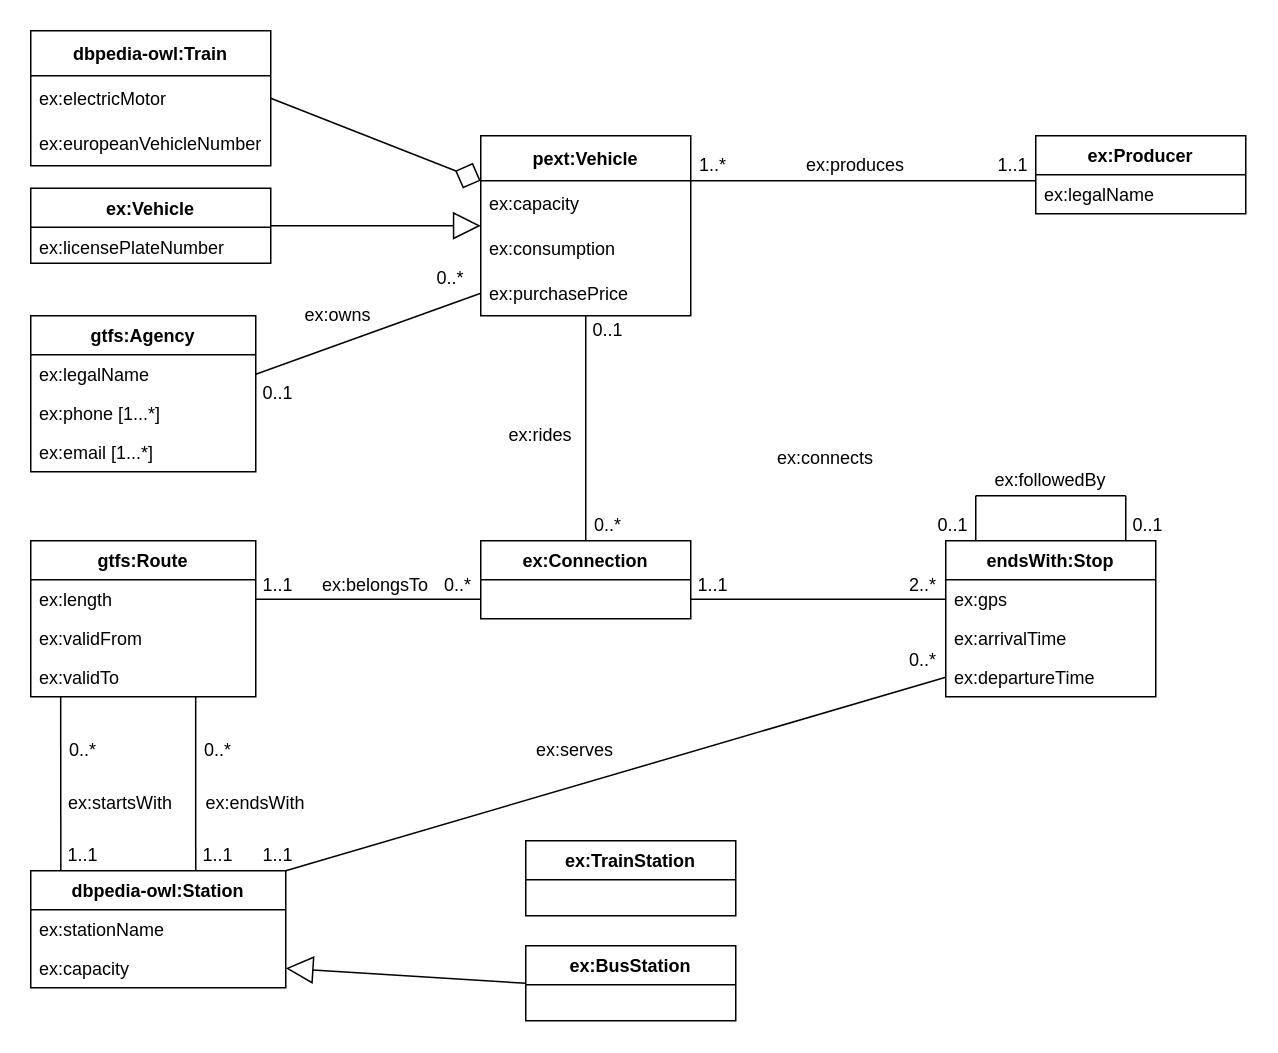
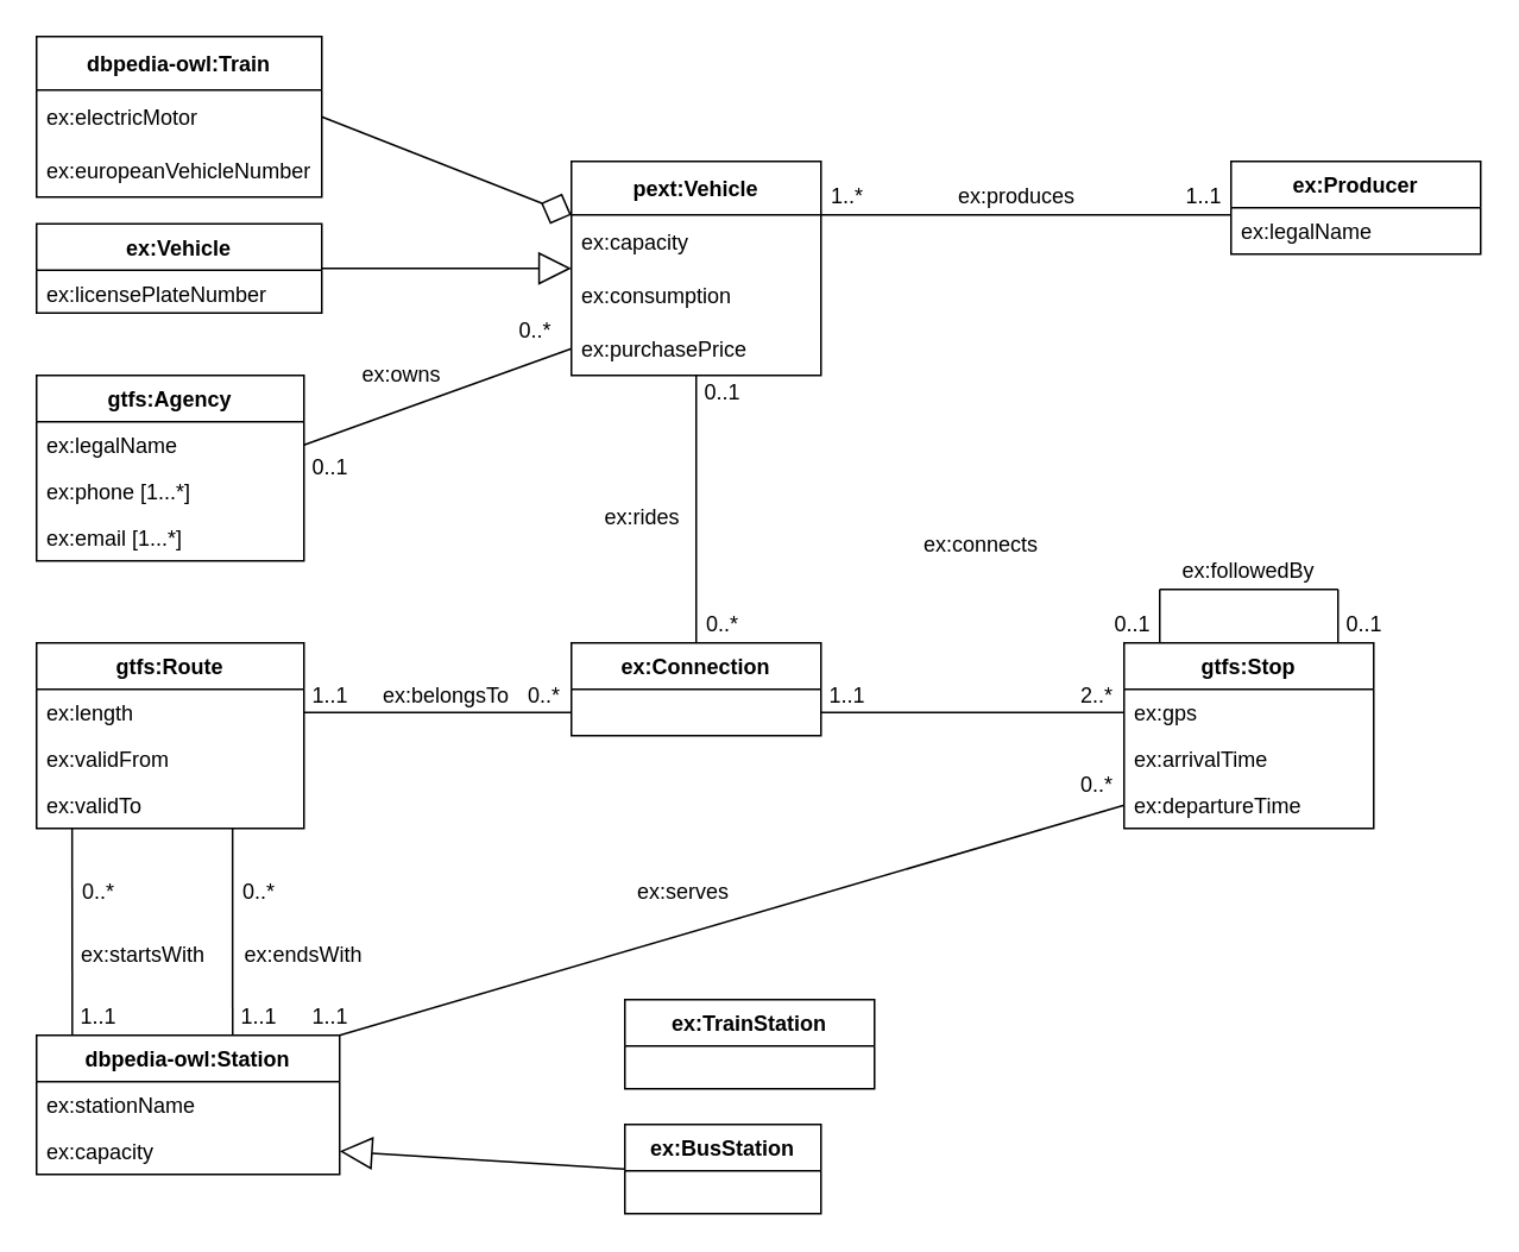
  <mxCell id="0" />
  <mxCell id="1" parent="0" />
  <mxCell id="2" value="pext:Vehicle" style="swimlane;fontStyle=1;childLayout=stackLayout;horizontal=1;startSize=30;horizontalStack=0;resizeParent=1;resizeParentMax=0;resizeLast=0;collapsible=1;marginBottom=0;" parent="1" vertex="1"><mxGeometry x="320" y="90" width="140" height="120" as="geometry" /></mxCell>
  <mxCell id="3" value="ex:capacity" style="text;strokeColor=none;fillColor=none;align=left;verticalAlign=middle;spacingLeft=4;spacingRight=4;overflow=hidden;points=[[0,0.5],[1,0.5]];portConstraint=eastwest;rotatable=0;" parent="2" vertex="1"><mxGeometry y="30" width="140" height="30" as="geometry" /></mxCell>
  <mxCell id="4" value="ex:consumption" style="text;strokeColor=none;fillColor=none;align=left;verticalAlign=middle;spacingLeft=4;spacingRight=4;overflow=hidden;points=[[0,0.5],[1,0.5]];portConstraint=eastwest;rotatable=0;" parent="2" vertex="1"><mxGeometry y="60" width="140" height="30" as="geometry" /></mxCell>
  <mxCell id="5" value="ex:purchasePrice" style="text;strokeColor=none;fillColor=none;align=left;verticalAlign=middle;spacingLeft=4;spacingRight=4;overflow=hidden;points=[[0,0.5],[1,0.5]];portConstraint=eastwest;rotatable=0;" parent="2" vertex="1"><mxGeometry y="90" width="140" height="30" as="geometry" /></mxCell>
  <mxCell id="6" value="dbpedia-owl:Train" style="swimlane;fontStyle=1;childLayout=stackLayout;horizontal=1;startSize=30;horizontalStack=0;resizeParent=1;resizeParentMax=0;resizeLast=0;collapsible=1;marginBottom=0;" parent="1" vertex="1"><mxGeometry x="20" y="20" width="160" height="90" as="geometry" /></mxCell>
  <mxCell id="7" value="ex:electricMotor" style="text;strokeColor=none;fillColor=none;align=left;verticalAlign=middle;spacingLeft=4;spacingRight=4;overflow=hidden;points=[[0,0.5],[1,0.5]];portConstraint=eastwest;rotatable=0;" parent="6" vertex="1"><mxGeometry y="30" width="160" height="30" as="geometry" /></mxCell>
  <mxCell id="8" value="ex:europeanVehicleNumber" style="text;strokeColor=none;fillColor=none;align=left;verticalAlign=middle;spacingLeft=4;spacingRight=4;overflow=hidden;points=[[0,0.5],[1,0.5]];portConstraint=eastwest;rotatable=0;" parent="6" vertex="1"><mxGeometry y="60" width="160" height="30" as="geometry" /></mxCell>
  <mxCell id="9" value="" style="endArrow=diamond;endSize=16;endFill=0;html=1;rounded=0;entryX=0;entryY=0.25;entryDx=0;entryDy=0;exitX=1;exitY=0.5;exitDx=0;exitDy=0;" parent="1" source="7" target="2" edge="1"><mxGeometry width="160" relative="1" as="geometry"><mxPoint x="210" y="260" as="sourcePoint" /><mxPoint x="580" y="360" as="targetPoint" /><Array as="points" /></mxGeometry></mxCell>
  <mxCell id="10" value="ex:Vehicle" style="swimlane;fontStyle=1;childLayout=stackLayout;horizontal=1;startSize=26;fillColor=none;horizontalStack=0;resizeParent=1;resizeParentMax=0;resizeLast=0;collapsible=1;marginBottom=0;" parent="1" vertex="1"><mxGeometry x="20" y="125" width="160" height="50" as="geometry" /></mxCell>
  <mxCell id="11" value="ex:licensePlateNumber" style="text;strokeColor=none;fillColor=none;align=left;verticalAlign=top;spacingLeft=4;spacingRight=4;overflow=hidden;rotatable=0;points=[[0,0.5],[1,0.5]];portConstraint=eastwest;" parent="10" vertex="1"><mxGeometry y="26" width="160" height="24" as="geometry" /></mxCell>
  <mxCell id="12" value="" style="endArrow=block;endSize=16;endFill=0;html=1;rounded=0;exitX=1;exitY=0.5;exitDx=0;exitDy=0;entryX=0;entryY=0;entryDx=0;entryDy=0;entryPerimeter=0;" parent="1" source="10" target="4" edge="1"><mxGeometry width="160" relative="1" as="geometry"><mxPoint x="240" y="390" as="sourcePoint" /><mxPoint x="440" y="320" as="targetPoint" /><Array as="points" /></mxGeometry></mxCell>
  <mxCell id="13" value="ex:Producer" style="swimlane;fontStyle=1;childLayout=stackLayout;horizontal=1;startSize=26;fillColor=none;horizontalStack=0;resizeParent=1;resizeParentMax=0;resizeLast=0;collapsible=1;marginBottom=0;" parent="1" vertex="1"><mxGeometry x="690" y="90" width="140" height="52" as="geometry" /></mxCell>
  <mxCell id="14" value="ex:legalName" style="text;strokeColor=none;fillColor=none;align=left;verticalAlign=top;spacingLeft=4;spacingRight=4;overflow=hidden;rotatable=0;points=[[0,0.5],[1,0.5]];portConstraint=eastwest;" parent="13" vertex="1"><mxGeometry y="26" width="140" height="26" as="geometry" /></mxCell>
  <mxCell id="15" value="" style="endArrow=none;html=1;edgeStyle=orthogonalEdgeStyle;rounded=0;" parent="1" edge="1"><mxGeometry relative="1" as="geometry"><mxPoint x="460" y="120" as="sourcePoint" /><mxPoint x="690" y="120" as="targetPoint" /><Array as="points"><mxPoint x="650" y="120" /></Array></mxGeometry></mxCell>
  <mxCell id="16" value="gtfs:Agency" style="swimlane;fontStyle=1;childLayout=stackLayout;horizontal=1;startSize=26;fillColor=none;horizontalStack=0;resizeParent=1;resizeParentMax=0;resizeLast=0;collapsible=1;marginBottom=0;" parent="1" vertex="1"><mxGeometry x="20" y="210" width="150" height="104" as="geometry" /></mxCell>
  <mxCell id="17" value="ex:legalName" style="text;strokeColor=none;fillColor=none;align=left;verticalAlign=top;spacingLeft=4;spacingRight=4;overflow=hidden;rotatable=0;points=[[0,0.5],[1,0.5]];portConstraint=eastwest;" parent="16" vertex="1"><mxGeometry y="26" width="150" height="26" as="geometry" /></mxCell>
  <mxCell id="18" value="ex:phone [1...*]" style="text;strokeColor=none;fillColor=none;align=left;verticalAlign=top;spacingLeft=4;spacingRight=4;overflow=hidden;rotatable=0;points=[[0,0.5],[1,0.5]];portConstraint=eastwest;" parent="16" vertex="1"><mxGeometry y="52" width="150" height="26" as="geometry" /></mxCell>
  <mxCell id="19" value="ex:email [1...*]" style="text;strokeColor=none;fillColor=none;align=left;verticalAlign=top;spacingLeft=4;spacingRight=4;overflow=hidden;rotatable=0;points=[[0,0.5],[1,0.5]];portConstraint=eastwest;" parent="16" vertex="1"><mxGeometry y="78" width="150" height="26" as="geometry" /></mxCell>
  <mxCell id="20" value="" style="endArrow=none;html=1;rounded=0;exitX=1;exitY=0.5;exitDx=0;exitDy=0;entryX=0;entryY=0.5;entryDx=0;entryDy=0;" parent="1" source="17" target="5" edge="1"><mxGeometry relative="1" as="geometry"><mxPoint x="384" y="180" as="sourcePoint" /><mxPoint x="370" y="110" as="targetPoint" /></mxGeometry></mxCell>
  <mxCell id="21" value="ex:Connection" style="swimlane;fontStyle=1;childLayout=stackLayout;horizontal=1;startSize=26;fillColor=none;horizontalStack=0;resizeParent=1;resizeParentMax=0;resizeLast=0;collapsible=1;marginBottom=0;" parent="1" vertex="1"><mxGeometry x="320" y="360" width="140" height="52" as="geometry" /></mxCell>
  <mxCell id="22" value="" style="endArrow=none;html=1;rounded=0;entryX=0.5;entryY=0;entryDx=0;entryDy=0;exitX=0.5;exitY=1;exitDx=0;exitDy=0;exitPerimeter=0;" parent="1" source="5" target="21" edge="1"><mxGeometry relative="1" as="geometry"><mxPoint x="390" y="220" as="sourcePoint" /><mxPoint x="540" y="150" as="targetPoint" /></mxGeometry></mxCell>
  <mxCell id="23" value="gtfs:Route" style="swimlane;fontStyle=1;childLayout=stackLayout;horizontal=1;startSize=26;fillColor=none;horizontalStack=0;resizeParent=1;resizeParentMax=0;resizeLast=0;collapsible=1;marginBottom=0;" parent="1" vertex="1"><mxGeometry x="20" y="360" width="150" height="104" as="geometry" /></mxCell>
  <mxCell id="24" value="ex:length" style="text;strokeColor=none;fillColor=none;align=left;verticalAlign=top;spacingLeft=4;spacingRight=4;overflow=hidden;rotatable=0;points=[[0,0.5],[1,0.5]];portConstraint=eastwest;" parent="23" vertex="1"><mxGeometry y="26" width="150" height="26" as="geometry" /></mxCell>
  <mxCell id="25" value="ex:validFrom" style="text;strokeColor=none;fillColor=none;align=left;verticalAlign=top;spacingLeft=4;spacingRight=4;overflow=hidden;rotatable=0;points=[[0,0.5],[1,0.5]];portConstraint=eastwest;" parent="23" vertex="1"><mxGeometry y="52" width="150" height="26" as="geometry" /></mxCell>
  <mxCell id="26" value="ex:validTo" style="text;strokeColor=none;fillColor=none;align=left;verticalAlign=top;spacingLeft=4;spacingRight=4;overflow=hidden;rotatable=0;points=[[0,0.5],[1,0.5]];portConstraint=eastwest;" parent="23" vertex="1"><mxGeometry y="78" width="150" height="26" as="geometry" /></mxCell>
  <mxCell id="27" value="" style="endArrow=none;html=1;rounded=0;entryX=1;entryY=0.5;entryDx=0;entryDy=0;exitX=0;exitY=0.5;exitDx=0;exitDy=0;" parent="1" edge="1"><mxGeometry relative="1" as="geometry"><mxPoint x="320" y="399" as="sourcePoint" /><mxPoint x="170" y="399" as="targetPoint" /></mxGeometry></mxCell>
- <mxCell id="28" value="endsWith:Stop" style="swimlane;fontStyle=1;childLayout=stackLayout;horizontal=1;startSize=26;fillColor=none;horizontalStack=0;resizeParent=1;resizeParentMax=0;resizeLast=0;collapsible=1;marginBottom=0;" parent="1" vertex="1"><mxGeometry x="630" y="360" width="140" height="104" as="geometry" /></mxCell>
+ <mxCell id="28" value="gtfs:Stop" style="swimlane;fontStyle=1;childLayout=stackLayout;horizontal=1;startSize=26;fillColor=none;horizontalStack=0;resizeParent=1;resizeParentMax=0;resizeLast=0;collapsible=1;marginBottom=0;" parent="1" vertex="1"><mxGeometry x="630" y="360" width="140" height="104" as="geometry" /></mxCell>
  <mxCell id="29" value="ex:gps" style="text;strokeColor=none;fillColor=none;align=left;verticalAlign=top;spacingLeft=4;spacingRight=4;overflow=hidden;rotatable=0;points=[[0,0.5],[1,0.5]];portConstraint=eastwest;" parent="28" vertex="1"><mxGeometry y="26" width="140" height="26" as="geometry" /></mxCell>
  <mxCell id="30" value="ex:arrivalTime" style="text;strokeColor=none;fillColor=none;align=left;verticalAlign=top;spacingLeft=4;spacingRight=4;overflow=hidden;rotatable=0;points=[[0,0.5],[1,0.5]];portConstraint=eastwest;" parent="28" vertex="1"><mxGeometry y="52" width="140" height="26" as="geometry" /></mxCell>
  <mxCell id="31" value="ex:departureTime" style="text;strokeColor=none;fillColor=none;align=left;verticalAlign=top;spacingLeft=4;spacingRight=4;overflow=hidden;rotatable=0;points=[[0,0.5],[1,0.5]];portConstraint=eastwest;" parent="28" vertex="1"><mxGeometry y="78" width="140" height="26" as="geometry" /></mxCell>
  <mxCell id="32" value="dbpedia-owl:Station" style="swimlane;fontStyle=1;childLayout=stackLayout;horizontal=1;startSize=26;fillColor=none;horizontalStack=0;resizeParent=1;resizeParentMax=0;resizeLast=0;collapsible=1;marginBottom=0;" parent="1" vertex="1"><mxGeometry x="20" y="580" width="170" height="78" as="geometry"><mxRectangle x="310" y="440" width="70" height="26" as="alternateBounds" /></mxGeometry></mxCell>
  <mxCell id="33" value="ex:stationName" style="text;strokeColor=none;fillColor=none;align=left;verticalAlign=top;spacingLeft=4;spacingRight=4;overflow=hidden;rotatable=0;points=[[0,0.5],[1,0.5]];portConstraint=eastwest;" parent="32" vertex="1"><mxGeometry y="26" width="170" height="26" as="geometry" /></mxCell>
  <mxCell id="34" value="ex:capacity" style="text;strokeColor=none;fillColor=none;align=left;verticalAlign=top;spacingLeft=4;spacingRight=4;overflow=hidden;rotatable=0;points=[[0,0.5],[1,0.5]];portConstraint=eastwest;" parent="32" vertex="1"><mxGeometry y="52" width="170" height="26" as="geometry" /></mxCell>
  <mxCell id="35" value="ex:TrainStation" style="swimlane;fontStyle=1;childLayout=stackLayout;horizontal=1;startSize=26;fillColor=none;horizontalStack=0;resizeParent=1;resizeParentMax=0;resizeLast=0;collapsible=1;marginBottom=0;" parent="1" vertex="1"><mxGeometry x="350" y="560" width="140" height="50" as="geometry" /></mxCell>
- <mxCell id="36" value="ex:BusStation" style="swimlane;fontStyle=1;childLayout=stackLayout;horizontal=1;startSize=26;fillColor=none;horizontalStack=0;resizeParent=1;resizeParentMax=0;resizeLast=0;collapsible=1;marginBottom=0;" parent="1" vertex="1"><mxGeometry x="350" y="630" width="140" height="50" as="geometry" /></mxCell>
+ <mxCell id="36" value="ex:BusStation" style="swimlane;fontStyle=1;childLayout=stackLayout;horizontal=1;startSize=26;fillColor=none;horizontalStack=0;resizeParent=1;resizeParentMax=0;resizeLast=0;collapsible=1;marginBottom=0;" parent="1" vertex="1"><mxGeometry x="350" y="630" width="110" height="50" as="geometry" /></mxCell>
  <mxCell id="37" value="" style="endArrow=block;endSize=16;endFill=0;html=1;rounded=0;exitX=0;exitY=0.5;exitDx=0;exitDy=0;entryX=1;entryY=0.5;entryDx=0;entryDy=0;" parent="1" source="36" target="34" edge="1"><mxGeometry width="160" relative="1" as="geometry"><mxPoint x="580" y="650" as="sourcePoint" /><mxPoint x="210" y="740" as="targetPoint" /></mxGeometry></mxCell>
  <mxCell id="38" value="0..1" style="text;html=1;strokeColor=none;fillColor=none;align=center;verticalAlign=middle;whiteSpace=wrap;rounded=0;" parent="1" vertex="1"><mxGeometry x="170" y="252" width="30" height="20" as="geometry" /></mxCell>
  <mxCell id="39" value="ex:owns" style="text;html=1;strokeColor=none;fillColor=none;align=center;verticalAlign=middle;whiteSpace=wrap;rounded=0;" parent="1" vertex="1"><mxGeometry x="200" y="200" width="50" height="20" as="geometry" /></mxCell>
  <mxCell id="40" value="0..*" style="text;html=1;strokeColor=none;fillColor=none;align=center;verticalAlign=middle;whiteSpace=wrap;rounded=0;" parent="1" vertex="1"><mxGeometry x="280" y="175" width="40" height="20" as="geometry" /></mxCell>
  <mxCell id="41" value="ex:produces" style="text;html=1;strokeColor=none;fillColor=none;align=center;verticalAlign=middle;whiteSpace=wrap;rounded=0;" parent="1" vertex="1"><mxGeometry x="530" y="100" width="80" height="20" as="geometry" /></mxCell>
  <mxCell id="42" value="1..*" style="text;html=1;strokeColor=none;fillColor=none;align=center;verticalAlign=middle;whiteSpace=wrap;rounded=0;" parent="1" vertex="1"><mxGeometry x="460" y="100" width="30" height="20" as="geometry" /></mxCell>
  <mxCell id="43" value="1..1" style="text;html=1;strokeColor=none;fillColor=none;align=center;verticalAlign=middle;whiteSpace=wrap;rounded=0;" parent="1" vertex="1"><mxGeometry x="660" y="100" width="30" height="20" as="geometry" /></mxCell>
  <mxCell id="44" value="ex:rides" style="text;html=1;strokeColor=none;fillColor=none;align=center;verticalAlign=middle;whiteSpace=wrap;rounded=0;" parent="1" vertex="1"><mxGeometry x="330" y="270" width="60" height="40" as="geometry" /></mxCell>
  <mxCell id="45" value="0..1" style="text;html=1;strokeColor=none;fillColor=none;align=center;verticalAlign=middle;whiteSpace=wrap;rounded=0;" parent="1" vertex="1"><mxGeometry x="390" y="210" width="30" height="20" as="geometry" /></mxCell>
  <mxCell id="46" value="0..*" style="text;html=1;strokeColor=none;fillColor=none;align=center;verticalAlign=middle;whiteSpace=wrap;rounded=0;" parent="1" vertex="1"><mxGeometry x="390" y="340" width="30" height="20" as="geometry" /></mxCell>
  <mxCell id="47" value="1..1" style="text;html=1;strokeColor=none;fillColor=none;align=center;verticalAlign=middle;whiteSpace=wrap;rounded=0;" parent="1" vertex="1"><mxGeometry x="170" y="380" width="30" height="20" as="geometry" /></mxCell>
  <mxCell id="48" value="ex:belongsTo" style="text;html=1;strokeColor=none;fillColor=none;align=center;verticalAlign=middle;whiteSpace=wrap;rounded=0;" parent="1" vertex="1"><mxGeometry x="210" y="380" width="80" height="20" as="geometry" /></mxCell>
  <mxCell id="49" value="0..*" style="text;html=1;strokeColor=none;fillColor=none;align=center;verticalAlign=middle;whiteSpace=wrap;rounded=0;" parent="1" vertex="1"><mxGeometry x="290" y="380" width="30" height="20" as="geometry" /></mxCell>
  <mxCell id="50" value="1..1" style="text;html=1;strokeColor=none;fillColor=none;align=center;verticalAlign=middle;whiteSpace=wrap;rounded=0;" parent="1" vertex="1"><mxGeometry x="170" y="560" width="30" height="20" as="geometry" /></mxCell>
  <mxCell id="51" value="" style="endArrow=none;html=1;rounded=0;exitX=1;exitY=0.5;exitDx=0;exitDy=0;entryX=0;entryY=0.5;entryDx=0;entryDy=0;" parent="1" target="29" edge="1"><mxGeometry width="50" height="50" relative="1" as="geometry"><mxPoint x="460" y="399" as="sourcePoint" /><mxPoint x="540" y="493" as="targetPoint" /></mxGeometry></mxCell>
  <mxCell id="52" value="1..1" style="text;html=1;strokeColor=none;fillColor=none;align=center;verticalAlign=middle;whiteSpace=wrap;rounded=0;" parent="1" vertex="1"><mxGeometry x="460" y="380" width="30" height="20" as="geometry" /></mxCell>
  <mxCell id="53" value="2..*" style="text;html=1;strokeColor=none;fillColor=none;align=center;verticalAlign=middle;whiteSpace=wrap;rounded=0;" parent="1" vertex="1"><mxGeometry x="600" y="380" width="30" height="20" as="geometry" /></mxCell>
  <mxCell id="54" value="" style="endArrow=none;html=1;rounded=0;entryX=0;entryY=0.5;entryDx=0;entryDy=0;exitX=1;exitY=0;exitDx=0;exitDy=0;" parent="1" source="32" target="31" edge="1"><mxGeometry width="50" height="50" relative="1" as="geometry"><mxPoint x="520" y="520" as="sourcePoint" /><mxPoint x="560" y="430" as="targetPoint" /></mxGeometry></mxCell>
  <mxCell id="55" value="0..*" style="text;html=1;strokeColor=none;fillColor=none;align=center;verticalAlign=middle;whiteSpace=wrap;rounded=0;" parent="1" vertex="1"><mxGeometry x="600" y="430" width="30" height="20" as="geometry" /></mxCell>
  <mxCell id="56" value="" style="endArrow=none;html=1;rounded=0;exitX=0.118;exitY=0;exitDx=0;exitDy=0;exitPerimeter=0;entryX=0.133;entryY=1;entryDx=0;entryDy=0;entryPerimeter=0;" parent="1" source="32" target="26" edge="1"><mxGeometry width="50" height="50" relative="1" as="geometry"><mxPoint x="420" y="530" as="sourcePoint" /><mxPoint x="60" y="510" as="targetPoint" /></mxGeometry></mxCell>
  <mxCell id="57" value="ex:startsWith" style="text;html=1;strokeColor=none;fillColor=none;align=center;verticalAlign=middle;whiteSpace=wrap;rounded=0;" parent="1" vertex="1"><mxGeometry x="40" y="520" width="80" height="30" as="geometry" /></mxCell>
  <mxCell id="58" value="ex:endsWith" style="text;html=1;strokeColor=none;fillColor=none;align=center;verticalAlign=middle;whiteSpace=wrap;rounded=0;" parent="1" vertex="1"><mxGeometry x="130" y="520" width="80" height="30" as="geometry" /></mxCell>
  <mxCell id="59" value="" style="endArrow=none;html=1;rounded=0;entryX=0.733;entryY=1;entryDx=0;entryDy=0;entryPerimeter=0;exitX=0.647;exitY=0;exitDx=0;exitDy=0;exitPerimeter=0;" parent="1" source="32" target="26" edge="1"><mxGeometry width="50" height="50" relative="1" as="geometry"><mxPoint x="210" y="540" as="sourcePoint" /><mxPoint x="140" y="550" as="targetPoint" /></mxGeometry></mxCell>
  <mxCell id="60" value="1..1" style="text;html=1;strokeColor=none;fillColor=none;align=center;verticalAlign=middle;whiteSpace=wrap;rounded=0;" parent="1" vertex="1"><mxGeometry x="40" y="560" width="30" height="20" as="geometry" /></mxCell>
  <mxCell id="61" value="0..*" style="text;html=1;strokeColor=none;fillColor=none;align=center;verticalAlign=middle;whiteSpace=wrap;rounded=0;" parent="1" vertex="1"><mxGeometry x="40" y="490" width="30" height="20" as="geometry" /></mxCell>
  <mxCell id="62" value="0..*" style="text;html=1;strokeColor=none;fillColor=none;align=center;verticalAlign=middle;whiteSpace=wrap;rounded=0;" parent="1" vertex="1"><mxGeometry x="130" y="490" width="30" height="20" as="geometry" /></mxCell>
  <mxCell id="63" value="1..1" style="text;html=1;strokeColor=none;fillColor=none;align=center;verticalAlign=middle;whiteSpace=wrap;rounded=0;" parent="1" vertex="1"><mxGeometry x="130" y="560" width="30" height="20" as="geometry" /></mxCell>
  <mxCell id="64" value="" style="endArrow=none;html=1;rounded=0;exitX=0.143;exitY=0;exitDx=0;exitDy=0;exitPerimeter=0;" parent="1" source="28" edge="1"><mxGeometry width="50" height="50" relative="1" as="geometry"><mxPoint x="690" y="320" as="sourcePoint" /><mxPoint x="650" y="330" as="targetPoint" /></mxGeometry></mxCell>
  <mxCell id="65" value="" style="endArrow=none;html=1;rounded=0;exitX=0.143;exitY=0;exitDx=0;exitDy=0;exitPerimeter=0;" parent="1" edge="1"><mxGeometry width="50" height="50" relative="1" as="geometry"><mxPoint x="750.02" y="360" as="sourcePoint" /><mxPoint x="750" y="330" as="targetPoint" /></mxGeometry></mxCell>
  <mxCell id="66" value="" style="endArrow=none;html=1;rounded=0;" parent="1" edge="1"><mxGeometry width="50" height="50" relative="1" as="geometry"><mxPoint x="650" y="330" as="sourcePoint" /><mxPoint x="750" y="330" as="targetPoint" /></mxGeometry></mxCell>
  <mxCell id="67" value="0..1" style="text;html=1;strokeColor=none;fillColor=none;align=center;verticalAlign=middle;whiteSpace=wrap;rounded=0;" parent="1" vertex="1"><mxGeometry x="620" y="340" width="30" height="20" as="geometry" /></mxCell>
  <mxCell id="68" value="0..1" style="text;html=1;strokeColor=none;fillColor=none;align=center;verticalAlign=middle;whiteSpace=wrap;rounded=0;" parent="1" vertex="1"><mxGeometry x="750" y="340" width="30" height="20" as="geometry" /></mxCell>
  <mxCell id="69" value="ex:connects" style="text;html=1;strokeColor=none;fillColor=none;align=center;verticalAlign=middle;whiteSpace=wrap;rounded=0;" vertex="1" parent="1"><mxGeometry x="510" y="295" width="80" height="20" as="geometry" /></mxCell>
  <mxCell id="70" value="ex:followedBy" style="text;html=1;strokeColor=none;fillColor=none;align=center;verticalAlign=middle;whiteSpace=wrap;rounded=0;" vertex="1" parent="1"><mxGeometry x="660" y="310" width="80" height="20" as="geometry" /></mxCell>
  <mxCell id="71" value="&lt;span&gt;ex:serves&lt;/span&gt;" style="text;html=1;strokeColor=none;fillColor=none;align=center;verticalAlign=middle;whiteSpace=wrap;rounded=0;" vertex="1" parent="1"><mxGeometry x="350" y="490" width="66" height="20" as="geometry" /></mxCell>
